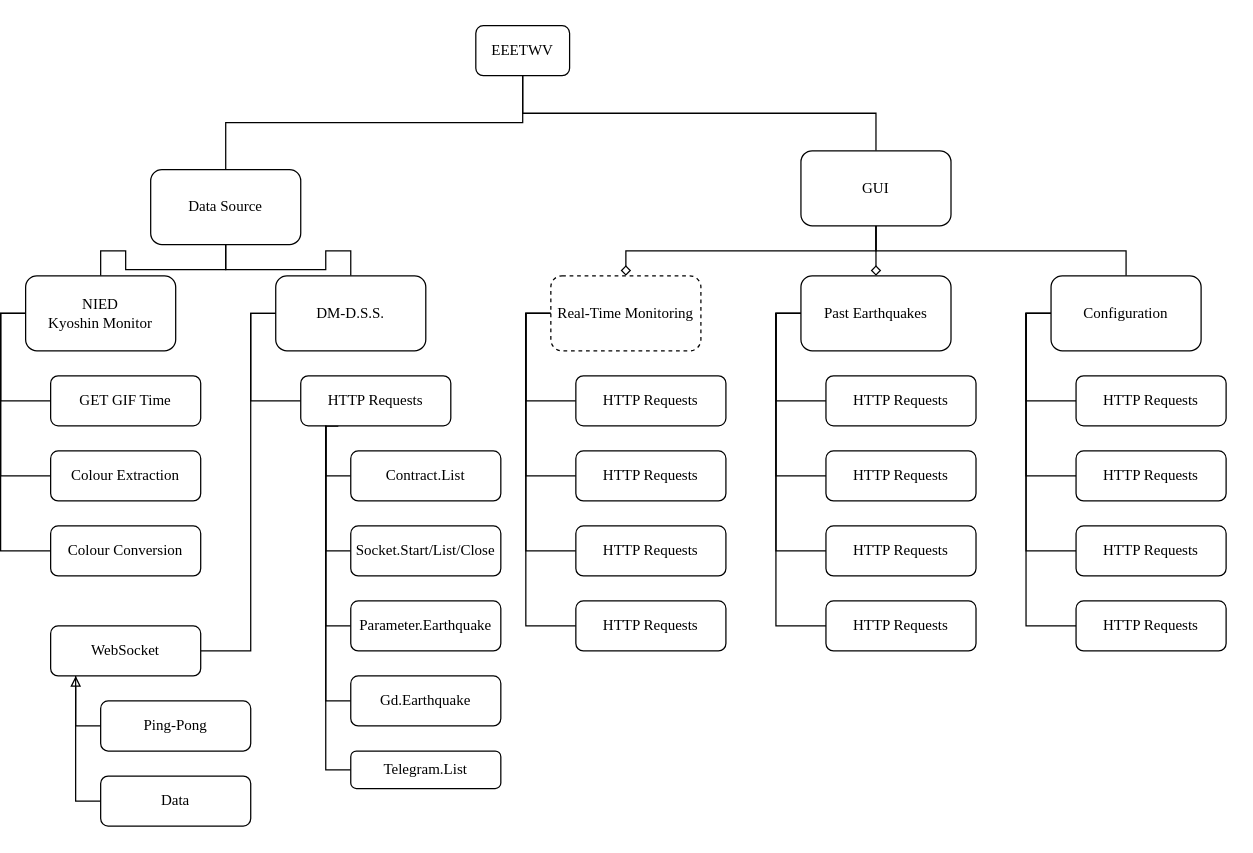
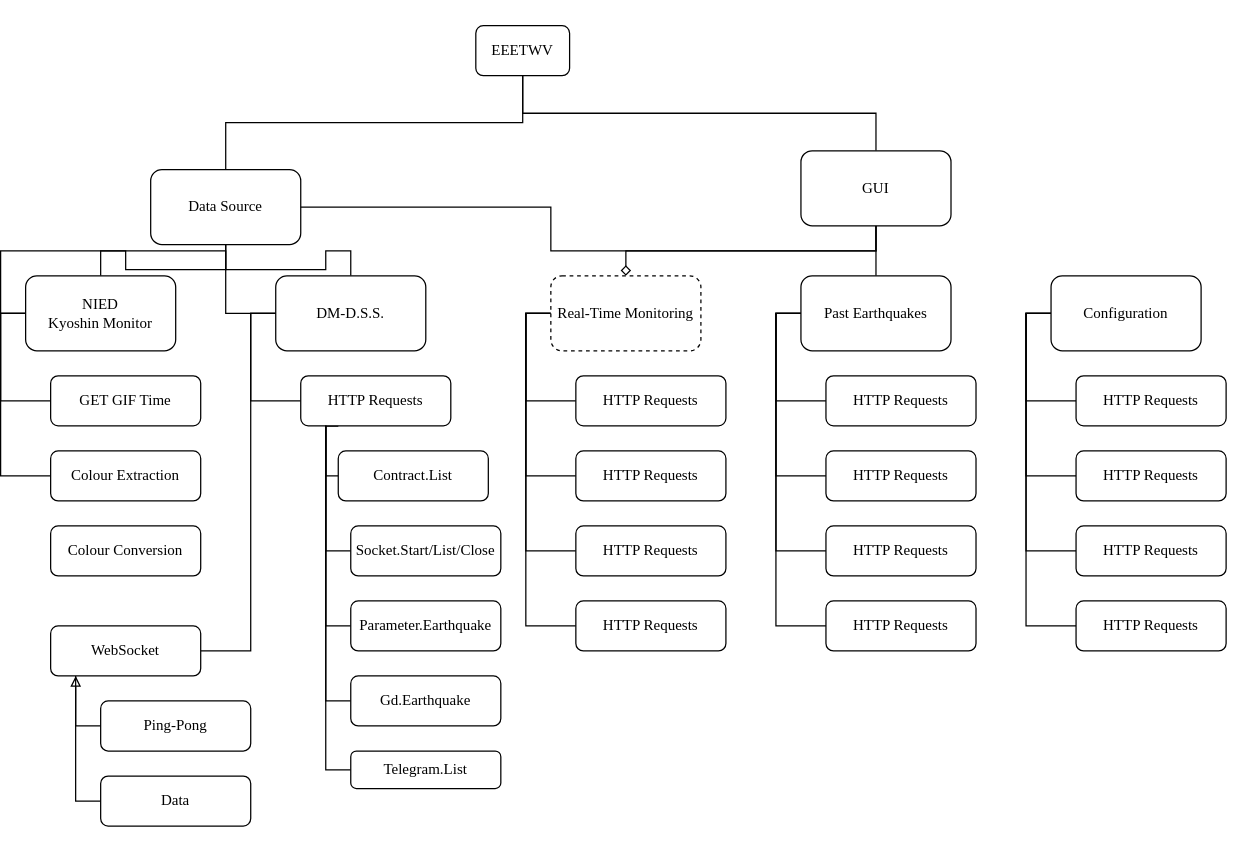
  <mxCell id="0" />
  <mxCell id="1" parent="0" />
  <mxCell id="2" style="edgeStyle=orthogonalEdgeStyle;rounded=0;orthogonalLoop=1;jettySize=auto;html=1;exitX=0.5;exitY=1;exitDx=0;exitDy=0;entryX=0.5;entryY=0;entryDx=0;entryDy=0;endArrow=none;endFill=0;" edge="1" parent="1" source="4" target="7"><mxGeometry relative="1" as="geometry" /></mxCell>
  <mxCell id="3" style="edgeStyle=orthogonalEdgeStyle;rounded=0;orthogonalLoop=1;jettySize=auto;html=1;exitX=0.5;exitY=1;exitDx=0;exitDy=0;entryX=0.5;entryY=0;entryDx=0;entryDy=0;endArrow=none;endFill=0;" edge="1" parent="1" source="4" target="37"><mxGeometry relative="1" as="geometry" /></mxCell>
  <mxCell id="4" value="EEETWV" style="rounded=1;whiteSpace=wrap;html=1;fontFamily=STIX;" vertex="1" parent="1"><mxGeometry x="380" y="20" width="75" height="40" as="geometry" /></mxCell>
  <mxCell id="5" style="edgeStyle=orthogonalEdgeStyle;rounded=0;orthogonalLoop=1;jettySize=auto;html=1;exitX=0.5;exitY=1;exitDx=0;exitDy=0;entryX=0.5;entryY=0;entryDx=0;entryDy=0;endArrow=none;endFill=0;" edge="1" parent="1" source="7" target="11"><mxGeometry relative="1" as="geometry" /></mxCell>
  <mxCell id="6" style="edgeStyle=orthogonalEdgeStyle;rounded=0;orthogonalLoop=1;jettySize=auto;html=1;exitX=0.5;exitY=1;exitDx=0;exitDy=0;entryX=0.5;entryY=0;entryDx=0;entryDy=0;endArrow=none;endFill=0;" edge="1" parent="1" source="7" target="13"><mxGeometry relative="1" as="geometry" /></mxCell>
  <mxCell id="7" value="Data Source" style="rounded=1;whiteSpace=wrap;html=1;fontFamily=STIX;" vertex="1" parent="1"><mxGeometry x="120" y="135" width="120" height="60" as="geometry" /></mxCell>
  <mxCell id="8" style="edgeStyle=orthogonalEdgeStyle;rounded=0;orthogonalLoop=1;jettySize=auto;html=1;exitX=0;exitY=0.5;exitDx=0;exitDy=0;entryX=0;entryY=0.5;entryDx=0;entryDy=0;endArrow=none;endFill=0;" edge="1" parent="1" source="11" target="19"><mxGeometry relative="1" as="geometry" /></mxCell>
  <mxCell id="9" style="edgeStyle=orthogonalEdgeStyle;rounded=0;orthogonalLoop=1;jettySize=auto;html=1;exitX=0;exitY=0.5;exitDx=0;exitDy=0;entryX=0;entryY=0.5;entryDx=0;entryDy=0;endArrow=none;endFill=0;" edge="1" parent="1" source="11" target="20"><mxGeometry relative="1" as="geometry" /></mxCell>
- <mxCell id="10" style="edgeStyle=orthogonalEdgeStyle;rounded=0;orthogonalLoop=1;jettySize=auto;html=1;exitX=0;exitY=0.5;exitDx=0;exitDy=0;entryX=0;entryY=0.5;entryDx=0;entryDy=0;endArrow=none;endFill=0;" edge="1" parent="1" source="11" target="21"><mxGeometry relative="1" as="geometry" /></mxCell>
+ <mxCell id="10" style="edgeStyle=orthogonalEdgeStyle;rounded=0;orthogonalLoop=1;jettySize=auto;html=1;exitX=0;exitY=0.5;exitDx=0;exitDy=0;endArrow=none;endFill=0;" edge="1" parent="1" source="11" target="13"><mxGeometry relative="1" as="geometry" /></mxCell>
  <mxCell id="11" value="NIED&lt;div&gt;Kyoshin Monitor&lt;/div&gt;" style="rounded=1;whiteSpace=wrap;html=1;fontFamily=STIX;" vertex="1" parent="1"><mxGeometry x="20" y="220" width="120" height="60" as="geometry" /></mxCell>
  <mxCell id="12" style="edgeStyle=orthogonalEdgeStyle;rounded=0;orthogonalLoop=1;jettySize=auto;html=1;exitX=0;exitY=0.5;exitDx=0;exitDy=0;entryX=0;entryY=0.5;entryDx=0;entryDy=0;endArrow=none;endFill=0;" edge="1" parent="1" source="13" target="16"><mxGeometry relative="1" as="geometry" /></mxCell>
  <mxCell id="13" value="DM-D.S.S." style="rounded=1;whiteSpace=wrap;html=1;fontFamily=STIX;" vertex="1" parent="1"><mxGeometry x="220" y="220" width="120" height="60" as="geometry" /></mxCell>
  <mxCell id="14" style="edgeStyle=orthogonalEdgeStyle;rounded=0;orthogonalLoop=1;jettySize=auto;html=1;exitX=0.25;exitY=1;exitDx=0;exitDy=0;entryX=0;entryY=0.5;entryDx=0;entryDy=0;endArrow=none;endFill=0;" edge="1" parent="1" source="16" target="22"><mxGeometry relative="1" as="geometry"><Array as="points"><mxPoint x="260" y="340" /><mxPoint x="260" y="380" /></Array></mxGeometry></mxCell>
  <mxCell id="15" style="edgeStyle=orthogonalEdgeStyle;rounded=0;orthogonalLoop=1;jettySize=auto;html=1;exitX=0.25;exitY=1;exitDx=0;exitDy=0;entryX=0;entryY=0.5;entryDx=0;entryDy=0;endArrow=none;endFill=0;" edge="1" parent="1" source="16" target="23"><mxGeometry relative="1" as="geometry"><Array as="points"><mxPoint x="260" y="340" /><mxPoint x="260" y="440" /></Array></mxGeometry></mxCell>
  <mxCell id="16" value="HTTP Requests" style="rounded=1;whiteSpace=wrap;html=1;fontFamily=STIX;" vertex="1" parent="1"><mxGeometry x="240" y="300" width="120" height="40" as="geometry" /></mxCell>
  <mxCell id="17" style="edgeStyle=orthogonalEdgeStyle;rounded=0;orthogonalLoop=1;jettySize=auto;html=1;exitX=1;exitY=0.5;exitDx=0;exitDy=0;entryX=0;entryY=0.5;entryDx=0;entryDy=0;endArrow=none;endFill=0;" edge="1" parent="1" source="18" target="13"><mxGeometry relative="1" as="geometry"><Array as="points"><mxPoint x="200" y="520" /><mxPoint x="200" y="250" /></Array></mxGeometry></mxCell>
  <mxCell id="18" value="WebSocket" style="rounded=1;whiteSpace=wrap;html=1;fontFamily=STIX;" vertex="1" parent="1"><mxGeometry x="40" y="500" width="120" height="40" as="geometry" /></mxCell>
  <mxCell id="19" value="GET GIF Time" style="rounded=1;whiteSpace=wrap;html=1;fontFamily=STIX;" vertex="1" parent="1"><mxGeometry x="40" y="300" width="120" height="40" as="geometry" /></mxCell>
  <mxCell id="20" value="Colour Extraction" style="rounded=1;whiteSpace=wrap;html=1;fontFamily=STIX;" vertex="1" parent="1"><mxGeometry x="40" y="360" width="120" height="40" as="geometry" /></mxCell>
  <mxCell id="21" value="&lt;font&gt;Colour Conversion&lt;/font&gt;" style="rounded=1;whiteSpace=wrap;html=1;fontFamily=STIX;" vertex="1" parent="1"><mxGeometry x="40" y="420" width="120" height="40" as="geometry" /></mxCell>
- <mxCell id="22" value="Contract.List" style="rounded=1;whiteSpace=wrap;html=1;fontFamily=STIX;" vertex="1" parent="1"><mxGeometry x="280" y="360" width="120" height="40" as="geometry" /></mxCell>
+ <mxCell id="22" value="Contract.List" style="rounded=1;whiteSpace=wrap;html=1;fontFamily=STIX;" vertex="1" parent="1"><mxGeometry x="270" y="360" width="120" height="40" as="geometry" /></mxCell>
  <mxCell id="23" value="Socket.Start/List/Close" style="rounded=1;whiteSpace=wrap;html=1;fontFamily=STIX;" vertex="1" parent="1"><mxGeometry x="280" y="420" width="120" height="40" as="geometry" /></mxCell>
  <mxCell id="24" style="edgeStyle=orthogonalEdgeStyle;rounded=0;orthogonalLoop=1;jettySize=auto;html=1;exitX=0;exitY=0.5;exitDx=0;exitDy=0;endArrow=none;endFill=0;" edge="1" parent="1" source="25"><mxGeometry relative="1" as="geometry"><mxPoint x="260" y="340" as="targetPoint" /></mxGeometry></mxCell>
  <mxCell id="25" value="Parameter.Earthquake" style="rounded=1;whiteSpace=wrap;html=1;fontFamily=STIX;" vertex="1" parent="1"><mxGeometry x="280" y="480" width="120" height="40" as="geometry" /></mxCell>
  <mxCell id="26" style="edgeStyle=orthogonalEdgeStyle;rounded=0;orthogonalLoop=1;jettySize=auto;html=1;exitX=0;exitY=0.5;exitDx=0;exitDy=0;endArrow=none;endFill=0;" edge="1" parent="1" source="27"><mxGeometry relative="1" as="geometry"><mxPoint x="260" y="340" as="targetPoint" /></mxGeometry></mxCell>
  <mxCell id="27" value="Gd.Earthquake" style="rounded=1;whiteSpace=wrap;html=1;fontFamily=STIX;" vertex="1" parent="1"><mxGeometry x="280" y="540" width="120" height="40" as="geometry" /></mxCell>
  <mxCell id="28" style="edgeStyle=orthogonalEdgeStyle;rounded=0;orthogonalLoop=1;jettySize=auto;html=1;exitX=0;exitY=0.5;exitDx=0;exitDy=0;endArrow=none;endFill=0;" edge="1" parent="1" source="29"><mxGeometry relative="1" as="geometry"><mxPoint x="260" y="340" as="targetPoint" /></mxGeometry></mxCell>
  <mxCell id="29" value="Telegram.List" style="rounded=1;whiteSpace=wrap;html=1;fontFamily=STIX;" vertex="1" parent="1"><mxGeometry x="280" y="600" width="120" height="30" as="geometry" /></mxCell>
  <mxCell id="30" value="Ping-Pong" style="rounded=1;whiteSpace=wrap;html=1;fontFamily=STIX;" vertex="1" parent="1"><mxGeometry x="80" y="560" width="120" height="40" as="geometry" /></mxCell>
  <mxCell id="31" style="edgeStyle=orthogonalEdgeStyle;rounded=0;orthogonalLoop=1;jettySize=auto;html=1;exitX=0;exitY=0.5;exitDx=0;exitDy=0;endArrow=none;endFill=0;" edge="1" parent="1" source="32"><mxGeometry relative="1" as="geometry"><mxPoint x="60" y="540" as="targetPoint" /></mxGeometry></mxCell>
  <mxCell id="32" value="Data" style="rounded=1;whiteSpace=wrap;html=1;fontFamily=STIX;" vertex="1" parent="1"><mxGeometry x="80" y="620" width="120" height="40" as="geometry" /></mxCell>
  <mxCell id="33" style="edgeStyle=orthogonalEdgeStyle;rounded=0;orthogonalLoop=1;jettySize=auto;html=1;exitX=0;exitY=0.5;exitDx=0;exitDy=0;entryX=0.167;entryY=1;entryDx=0;entryDy=0;entryPerimeter=0;endArrow=block;endFill=0;" edge="1" parent="1" source="30" target="18"><mxGeometry relative="1" as="geometry" /></mxCell>
  <mxCell id="34" style="edgeStyle=orthogonalEdgeStyle;rounded=0;orthogonalLoop=1;jettySize=auto;html=1;exitX=0.5;exitY=1;exitDx=0;exitDy=0;entryX=0.5;entryY=0;entryDx=0;entryDy=0;endArrow=diamond;endFill=0;" edge="1" parent="1" source="37" target="42"><mxGeometry relative="1" as="geometry" /></mxCell>
- <mxCell id="35" style="edgeStyle=orthogonalEdgeStyle;rounded=0;orthogonalLoop=1;jettySize=auto;html=1;exitX=0.5;exitY=1;exitDx=0;exitDy=0;endArrow=diamond;endFill=0;" edge="1" parent="1" source="37" target="47"><mxGeometry relative="1" as="geometry" /></mxCell>
- <mxCell id="36" style="edgeStyle=orthogonalEdgeStyle;rounded=0;orthogonalLoop=1;jettySize=auto;html=1;exitX=0.5;exitY=1;exitDx=0;exitDy=0;entryX=0.5;entryY=0;entryDx=0;entryDy=0;endArrow=none;endFill=0;" edge="1" parent="1" source="37" target="60"><mxGeometry relative="1" as="geometry" /></mxCell>
+ <mxCell id="35" style="edgeStyle=orthogonalEdgeStyle;rounded=0;orthogonalLoop=1;jettySize=auto;html=1;exitX=0.5;exitY=1;exitDx=0;exitDy=0;endArrow=none;endFill=0;" edge="1" parent="1" source="37" target="47"><mxGeometry relative="1" as="geometry" /></mxCell>
+ <mxCell id="36" style="edgeStyle=orthogonalEdgeStyle;rounded=0;orthogonalLoop=1;jettySize=auto;html=1;exitX=0.5;exitY=1;exitDx=0;exitDy=0;endArrow=none;endFill=0;" edge="1" parent="1" source="37" target="7"><mxGeometry relative="1" as="geometry" /></mxCell>
  <mxCell id="37" value="GUI" style="rounded=1;whiteSpace=wrap;html=1;fontFamily=STIX;" vertex="1" parent="1"><mxGeometry x="640" y="120" width="120" height="60" as="geometry" /></mxCell>
  <mxCell id="38" style="edgeStyle=orthogonalEdgeStyle;rounded=0;orthogonalLoop=1;jettySize=auto;html=1;exitX=0;exitY=0.5;exitDx=0;exitDy=0;entryX=0;entryY=0.5;entryDx=0;entryDy=0;endArrow=none;endFill=0;" edge="1" parent="1" source="42" target="48"><mxGeometry relative="1" as="geometry" /></mxCell>
  <mxCell id="39" style="edgeStyle=orthogonalEdgeStyle;rounded=0;orthogonalLoop=1;jettySize=auto;html=1;exitX=0;exitY=0.5;exitDx=0;exitDy=0;entryX=0;entryY=0.5;entryDx=0;entryDy=0;endArrow=none;endFill=0;" edge="1" parent="1" source="42" target="49"><mxGeometry relative="1" as="geometry" /></mxCell>
  <mxCell id="40" style="edgeStyle=orthogonalEdgeStyle;rounded=0;orthogonalLoop=1;jettySize=auto;html=1;exitX=0;exitY=0.5;exitDx=0;exitDy=0;entryX=0;entryY=0.5;entryDx=0;entryDy=0;endArrow=none;endFill=0;" edge="1" parent="1" source="42" target="50"><mxGeometry relative="1" as="geometry" /></mxCell>
  <mxCell id="41" style="edgeStyle=orthogonalEdgeStyle;rounded=0;orthogonalLoop=1;jettySize=auto;html=1;exitX=0;exitY=0.5;exitDx=0;exitDy=0;entryX=0;entryY=0.5;entryDx=0;entryDy=0;endArrow=none;endFill=0;" edge="1" parent="1" source="42" target="51"><mxGeometry relative="1" as="geometry" /></mxCell>
  <mxCell id="42" value="Real-Time Monitoring" style="rounded=1;whiteSpace=wrap;html=1;fontFamily=STIX;dashed=1;" vertex="1" parent="1"><mxGeometry x="440" y="220" width="120" height="60" as="geometry" /></mxCell>
  <mxCell id="43" style="edgeStyle=orthogonalEdgeStyle;rounded=0;orthogonalLoop=1;jettySize=auto;html=1;exitX=0;exitY=0.5;exitDx=0;exitDy=0;entryX=0;entryY=0.5;entryDx=0;entryDy=0;endArrow=none;endFill=0;" edge="1" parent="1" source="47" target="52"><mxGeometry relative="1" as="geometry" /></mxCell>
  <mxCell id="44" style="edgeStyle=orthogonalEdgeStyle;rounded=0;orthogonalLoop=1;jettySize=auto;html=1;exitX=0;exitY=0.5;exitDx=0;exitDy=0;entryX=0;entryY=0.5;entryDx=0;entryDy=0;endArrow=none;endFill=0;" edge="1" parent="1" source="47" target="53"><mxGeometry relative="1" as="geometry" /></mxCell>
  <mxCell id="45" style="edgeStyle=orthogonalEdgeStyle;rounded=0;orthogonalLoop=1;jettySize=auto;html=1;exitX=0;exitY=0.5;exitDx=0;exitDy=0;entryX=0;entryY=0.5;entryDx=0;entryDy=0;endArrow=none;endFill=0;" edge="1" parent="1" source="47" target="54"><mxGeometry relative="1" as="geometry" /></mxCell>
  <mxCell id="46" style="edgeStyle=orthogonalEdgeStyle;rounded=0;orthogonalLoop=1;jettySize=auto;html=1;exitX=0;exitY=0.5;exitDx=0;exitDy=0;entryX=0;entryY=0.5;entryDx=0;entryDy=0;endArrow=none;endFill=0;" edge="1" parent="1" source="47" target="55"><mxGeometry relative="1" as="geometry" /></mxCell>
  <mxCell id="47" value="Past Earthquakes" style="rounded=1;whiteSpace=wrap;html=1;fontFamily=STIX;" vertex="1" parent="1"><mxGeometry x="640" y="220" width="120" height="60" as="geometry" /></mxCell>
  <mxCell id="48" value="HTTP Requests" style="rounded=1;whiteSpace=wrap;html=1;fontFamily=STIX;" vertex="1" parent="1"><mxGeometry x="460" y="300" width="120" height="40" as="geometry" /></mxCell>
  <mxCell id="49" value="HTTP Requests" style="rounded=1;whiteSpace=wrap;html=1;fontFamily=STIX;" vertex="1" parent="1"><mxGeometry x="460" y="360" width="120" height="40" as="geometry" /></mxCell>
  <mxCell id="50" value="HTTP Requests" style="rounded=1;whiteSpace=wrap;html=1;fontFamily=STIX;" vertex="1" parent="1"><mxGeometry x="460" y="420" width="120" height="40" as="geometry" /></mxCell>
  <mxCell id="51" value="HTTP Requests" style="rounded=1;whiteSpace=wrap;html=1;fontFamily=STIX;" vertex="1" parent="1"><mxGeometry x="460" y="480" width="120" height="40" as="geometry" /></mxCell>
  <mxCell id="52" value="HTTP Requests" style="rounded=1;whiteSpace=wrap;html=1;fontFamily=STIX;" vertex="1" parent="1"><mxGeometry x="660" y="300" width="120" height="40" as="geometry" /></mxCell>
  <mxCell id="53" value="HTTP Requests" style="rounded=1;whiteSpace=wrap;html=1;fontFamily=STIX;" vertex="1" parent="1"><mxGeometry x="660" y="360" width="120" height="40" as="geometry" /></mxCell>
  <mxCell id="54" value="HTTP Requests" style="rounded=1;whiteSpace=wrap;html=1;fontFamily=STIX;" vertex="1" parent="1"><mxGeometry x="660" y="420" width="120" height="40" as="geometry" /></mxCell>
  <mxCell id="55" value="HTTP Requests" style="rounded=1;whiteSpace=wrap;html=1;fontFamily=STIX;" vertex="1" parent="1"><mxGeometry x="660" y="480" width="120" height="40" as="geometry" /></mxCell>
  <mxCell id="56" style="edgeStyle=orthogonalEdgeStyle;rounded=0;orthogonalLoop=1;jettySize=auto;html=1;exitX=0;exitY=0.5;exitDx=0;exitDy=0;entryX=0;entryY=0.5;entryDx=0;entryDy=0;endArrow=none;endFill=0;" edge="1" parent="1" source="60" target="61"><mxGeometry relative="1" as="geometry" /></mxCell>
  <mxCell id="57" style="edgeStyle=orthogonalEdgeStyle;rounded=0;orthogonalLoop=1;jettySize=auto;html=1;exitX=0;exitY=0.5;exitDx=0;exitDy=0;entryX=0;entryY=0.5;entryDx=0;entryDy=0;endArrow=none;endFill=0;" edge="1" parent="1" source="60" target="62"><mxGeometry relative="1" as="geometry" /></mxCell>
  <mxCell id="58" style="edgeStyle=orthogonalEdgeStyle;rounded=0;orthogonalLoop=1;jettySize=auto;html=1;exitX=0;exitY=0.5;exitDx=0;exitDy=0;entryX=0;entryY=0.5;entryDx=0;entryDy=0;endArrow=none;endFill=0;" edge="1" parent="1" source="60" target="63"><mxGeometry relative="1" as="geometry" /></mxCell>
  <mxCell id="59" style="edgeStyle=orthogonalEdgeStyle;rounded=0;orthogonalLoop=1;jettySize=auto;html=1;exitX=0;exitY=0.5;exitDx=0;exitDy=0;entryX=0;entryY=0.5;entryDx=0;entryDy=0;endArrow=none;endFill=0;" edge="1" parent="1" source="60" target="64"><mxGeometry relative="1" as="geometry" /></mxCell>
  <mxCell id="60" value="Configuration" style="rounded=1;whiteSpace=wrap;html=1;fontFamily=STIX;" vertex="1" parent="1"><mxGeometry x="840" y="220" width="120" height="60" as="geometry" /></mxCell>
  <mxCell id="61" value="HTTP Requests" style="rounded=1;whiteSpace=wrap;html=1;fontFamily=STIX;" vertex="1" parent="1"><mxGeometry x="860" y="300" width="120" height="40" as="geometry" /></mxCell>
  <mxCell id="62" value="HTTP Requests" style="rounded=1;whiteSpace=wrap;html=1;fontFamily=STIX;" vertex="1" parent="1"><mxGeometry x="860" y="360" width="120" height="40" as="geometry" /></mxCell>
  <mxCell id="63" value="HTTP Requests" style="rounded=1;whiteSpace=wrap;html=1;fontFamily=STIX;" vertex="1" parent="1"><mxGeometry x="860" y="420" width="120" height="40" as="geometry" /></mxCell>
  <mxCell id="64" value="HTTP Requests" style="rounded=1;whiteSpace=wrap;html=1;fontFamily=STIX;" vertex="1" parent="1"><mxGeometry x="860" y="480" width="120" height="40" as="geometry" /></mxCell>
